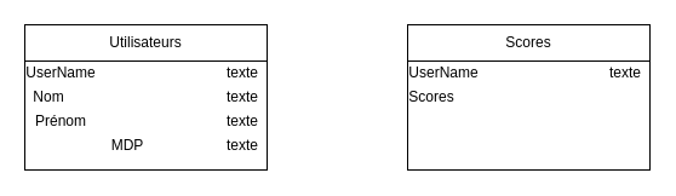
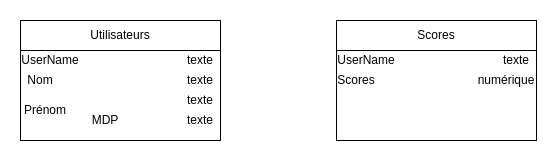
  <mxCell id="0" />
  <mxCell id="1" parent="0" />
  <mxCell id="2" value="" style="rounded=0;whiteSpace=wrap;html=1;" vertex="1" parent="1"><mxGeometry x="20" y="50" width="200" height="90" as="geometry" /></mxCell>
  <mxCell id="3" value="" style="rounded=0;whiteSpace=wrap;html=1;" vertex="1" parent="1"><mxGeometry x="20" y="20" width="200" height="30" as="geometry" /></mxCell>
  <mxCell id="4" value="Utilisateurs" style="text;html=1;strokeColor=none;fillColor=none;align=center;verticalAlign=middle;whiteSpace=wrap;rounded=0;" vertex="1" parent="1"><mxGeometry x="100" y="25" width="40" height="20" as="geometry" /></mxCell>
  <mxCell id="5" value="UserName" style="text;html=1;strokeColor=none;fillColor=none;align=center;verticalAlign=middle;whiteSpace=wrap;rounded=0;" vertex="1" parent="1"><mxGeometry x="30" y="50" width="40" height="20" as="geometry" /></mxCell>
  <mxCell id="6" value="Nom" style="text;html=1;strokeColor=none;fillColor=none;align=center;verticalAlign=middle;whiteSpace=wrap;rounded=0;" vertex="1" parent="1"><mxGeometry x="20" y="70" width="40" height="20" as="geometry" /></mxCell>
- <mxCell id="7" value="Prénom" style="text;html=1;strokeColor=none;fillColor=none;align=center;verticalAlign=middle;whiteSpace=wrap;rounded=0;" vertex="1" parent="1"><mxGeometry x="30" y="90" width="40" height="20" as="geometry" /></mxCell>
+ <mxCell id="7" value="Prénom" style="text;html=1;strokeColor=none;fillColor=none;align=center;verticalAlign=middle;whiteSpace=wrap;rounded=0;" vertex="1" parent="1"><mxGeometry x="25" y="100" width="40" height="20" as="geometry" /></mxCell>
  <mxCell id="8" value="MDP" style="text;html=1;strokeColor=none;fillColor=none;align=center;verticalAlign=middle;whiteSpace=wrap;rounded=0;" vertex="1" parent="1"><mxGeometry x="85" y="110" width="40" height="20" as="geometry" /></mxCell>
  <mxCell id="9" value="texte" style="text;html=1;strokeColor=none;fillColor=none;align=center;verticalAlign=middle;whiteSpace=wrap;rounded=0;" vertex="1" parent="1"><mxGeometry x="180" y="50" width="40" height="20" as="geometry" /></mxCell>
  <mxCell id="10" value="texte" style="text;html=1;strokeColor=none;fillColor=none;align=center;verticalAlign=middle;whiteSpace=wrap;rounded=0;" vertex="1" parent="1"><mxGeometry x="180" y="70" width="40" height="20" as="geometry" /></mxCell>
  <mxCell id="11" value="texte" style="text;html=1;strokeColor=none;fillColor=none;align=center;verticalAlign=middle;whiteSpace=wrap;rounded=0;" vertex="1" parent="1"><mxGeometry x="180" y="90" width="40" height="20" as="geometry" /></mxCell>
  <mxCell id="12" value="texte" style="text;html=1;strokeColor=none;fillColor=none;align=center;verticalAlign=middle;whiteSpace=wrap;rounded=0;" vertex="1" parent="1"><mxGeometry x="180" y="110" width="40" height="20" as="geometry" /></mxCell>
  <mxCell id="13" value="" style="rounded=0;whiteSpace=wrap;html=1;" vertex="1" parent="1"><mxGeometry x="336" y="50" width="200" height="90" as="geometry" /></mxCell>
  <mxCell id="14" value="" style="rounded=0;whiteSpace=wrap;html=1;" vertex="1" parent="1"><mxGeometry x="336" y="20" width="200" height="30" as="geometry" /></mxCell>
  <mxCell id="15" value="Scores" style="text;html=1;strokeColor=none;fillColor=none;align=center;verticalAlign=middle;whiteSpace=wrap;rounded=0;" vertex="1" parent="1"><mxGeometry x="416" y="25" width="40" height="20" as="geometry" /></mxCell>
  <mxCell id="16" value="UserName" style="text;html=1;strokeColor=none;fillColor=none;align=center;verticalAlign=middle;whiteSpace=wrap;rounded=0;" vertex="1" parent="1"><mxGeometry x="346" y="50" width="40" height="20" as="geometry" /></mxCell>
  <mxCell id="17" value="Scores" style="text;html=1;strokeColor=none;fillColor=none;align=center;verticalAlign=middle;whiteSpace=wrap;rounded=0;" vertex="1" parent="1"><mxGeometry x="336" y="70" width="40" height="20" as="geometry" /></mxCell>
  <mxCell id="18" value="texte" style="text;html=1;strokeColor=none;fillColor=none;align=center;verticalAlign=middle;whiteSpace=wrap;rounded=0;" vertex="1" parent="1"><mxGeometry x="496" y="50" width="40" height="20" as="geometry" /></mxCell>
+ <mxCell id="19" value="numérique" style="text;html=1;strokeColor=none;fillColor=none;align=center;verticalAlign=middle;whiteSpace=wrap;rounded=0;" vertex="1" parent="1"><mxGeometry x="486" y="70" width="40" height="20" as="geometry" /></mxCell>
